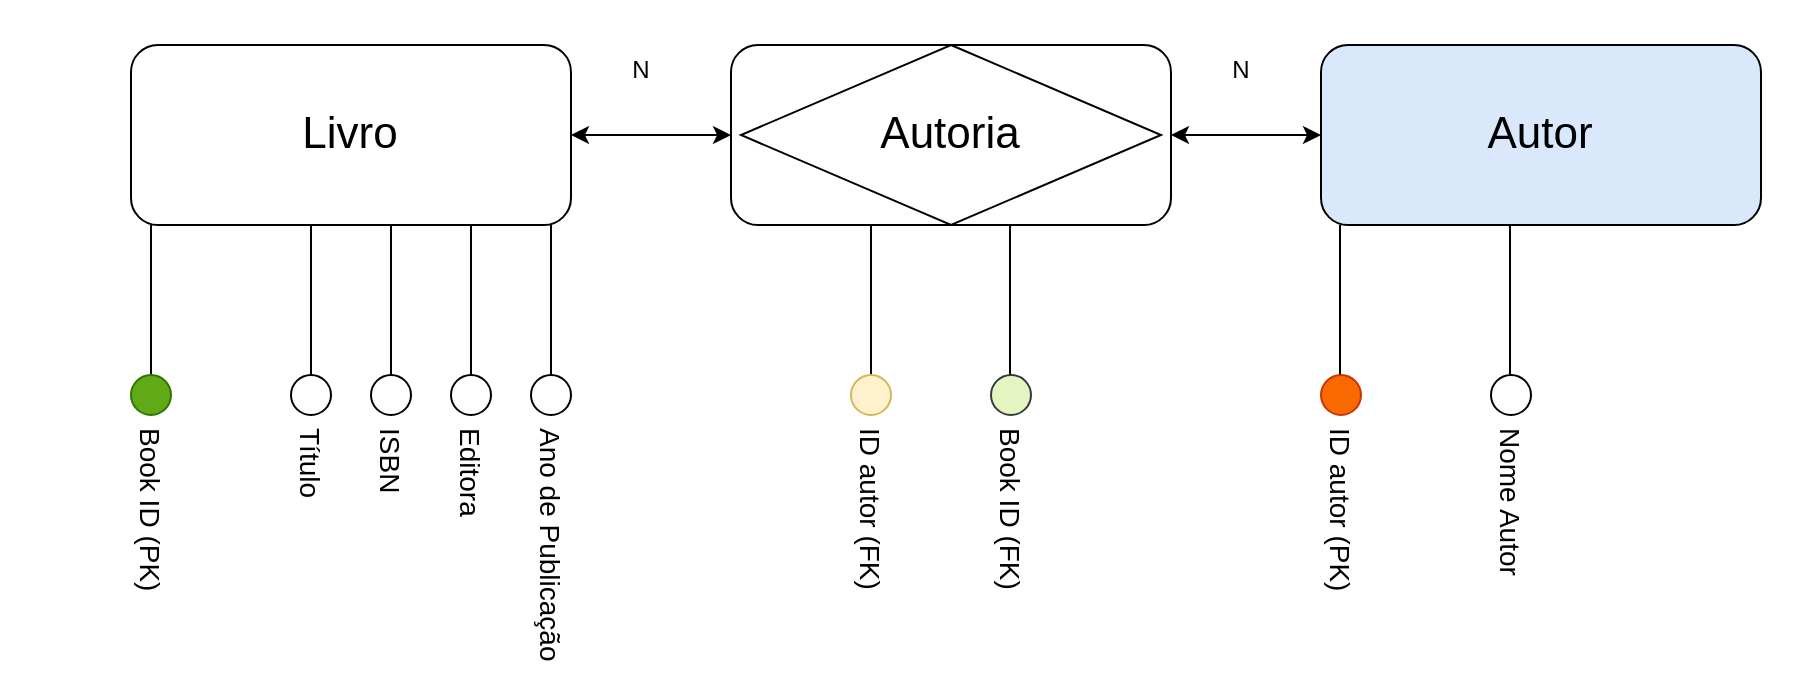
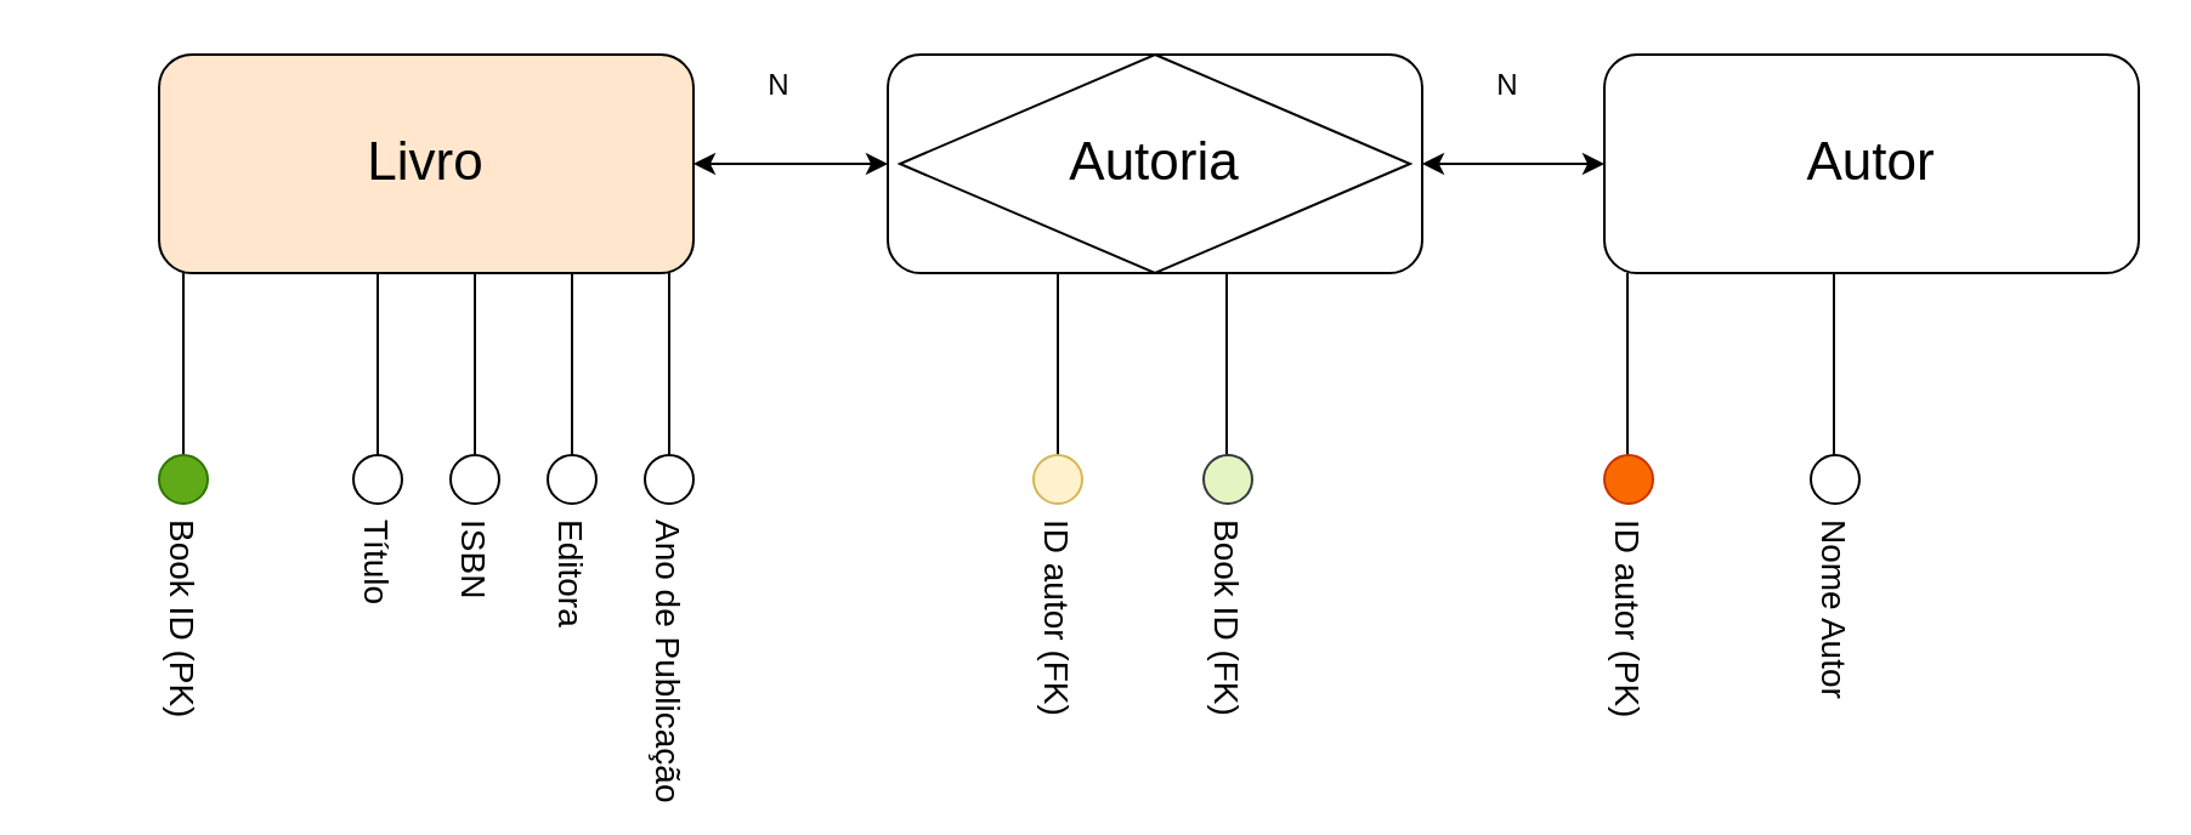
  <mxCell id="0" />
  <mxCell id="1" parent="0" />
- <mxCell id="2" value="&lt;font style=&quot;font-size: 22px;&quot;&gt;Livro&lt;/font&gt;" style="rounded=1;whiteSpace=wrap;html=1;" parent="1" vertex="1"><mxGeometry x="65" y="22" width="220" height="90" as="geometry" /></mxCell>
+ <mxCell id="2" value="&lt;font style=&quot;font-size: 22px;&quot;&gt;Livro&lt;/font&gt;" style="rounded=1;whiteSpace=wrap;html=1;fillColor=#ffe6cc;" parent="1" vertex="1"><mxGeometry x="65" y="22" width="220" height="90" as="geometry" /></mxCell>
  <mxCell id="3" value="" style="endArrow=classic;startArrow=classic;html=1;rounded=0;exitX=1;exitY=0.5;exitDx=0;exitDy=0;entryX=0;entryY=0.5;entryDx=0;entryDy=0;" parent="1" source="2" edge="1" target="23"><mxGeometry width="50" height="50" relative="1" as="geometry"><mxPoint x="395" y="157" as="sourcePoint" /><mxPoint x="345" y="67" as="targetPoint" /></mxGeometry></mxCell>
  <mxCell id="4" value="" style="endArrow=classic;startArrow=classic;html=1;rounded=0;entryX=0;entryY=0.5;entryDx=0;entryDy=0;exitX=1;exitY=0.5;exitDx=0;exitDy=0;" parent="1" edge="1" target="5" source="23"><mxGeometry width="50" height="50" relative="1" as="geometry"><mxPoint x="590" y="67" as="sourcePoint" /><mxPoint x="660" y="66.5" as="targetPoint" /></mxGeometry></mxCell>
- <mxCell id="5" value="&lt;font style=&quot;font-size: 22px;&quot;&gt;Autor&lt;/font&gt;" style="rounded=1;whiteSpace=wrap;html=1;fillColor=#dae8fc;" parent="1" vertex="1"><mxGeometry x="660" y="22" width="220" height="90" as="geometry" /></mxCell>
+ <mxCell id="5" value="&lt;font style=&quot;font-size: 22px;&quot;&gt;Autor&lt;/font&gt;" style="rounded=1;whiteSpace=wrap;html=1;" parent="1" vertex="1"><mxGeometry x="660" y="22" width="220" height="90" as="geometry" /></mxCell>
  <mxCell id="6" value="" style="endArrow=none;html=1;rounded=0;entryX=0;entryY=1;entryDx=0;entryDy=0;" parent="1" edge="1"><mxGeometry width="50" height="50" relative="1" as="geometry"><mxPoint x="275" y="187" as="sourcePoint" /><mxPoint x="275" y="112" as="targetPoint" /></mxGeometry></mxCell>
  <mxCell id="7" value="" style="endArrow=none;html=1;rounded=0;entryX=0;entryY=1;entryDx=0;entryDy=0;" parent="1" edge="1"><mxGeometry width="50" height="50" relative="1" as="geometry"><mxPoint x="155" y="187" as="sourcePoint" /><mxPoint x="155" y="112" as="targetPoint" /></mxGeometry></mxCell>
  <mxCell id="8" value="" style="endArrow=none;html=1;rounded=0;entryX=0;entryY=1;entryDx=0;entryDy=0;" parent="1" edge="1"><mxGeometry width="50" height="50" relative="1" as="geometry"><mxPoint x="195" y="187" as="sourcePoint" /><mxPoint x="195" y="112" as="targetPoint" /></mxGeometry></mxCell>
  <mxCell id="9" value="" style="endArrow=none;html=1;rounded=0;" parent="1" edge="1"><mxGeometry width="50" height="50" relative="1" as="geometry"><mxPoint x="235" y="187" as="sourcePoint" /><mxPoint x="235" y="112" as="targetPoint" /></mxGeometry></mxCell>
  <mxCell id="10" value="" style="endArrow=none;html=1;rounded=0;entryX=0;entryY=1;entryDx=0;entryDy=0;" parent="1" edge="1"><mxGeometry width="50" height="50" relative="1" as="geometry"><mxPoint x="75" y="187" as="sourcePoint" /><mxPoint x="75" y="112" as="targetPoint" /></mxGeometry></mxCell>
  <mxCell id="11" value="" style="endArrow=none;html=1;rounded=0;entryX=0;entryY=1;entryDx=0;entryDy=0;" parent="1" edge="1"><mxGeometry width="50" height="50" relative="1" as="geometry"><mxPoint x="669.5" y="187" as="sourcePoint" /><mxPoint x="669.5" y="112" as="targetPoint" /></mxGeometry></mxCell>
  <mxCell id="12" value="" style="ellipse;whiteSpace=wrap;html=1;aspect=fixed;fillColor=#60a917;strokeColor=#2D7600;fontColor=#ffffff;" parent="1" vertex="1"><mxGeometry x="65" y="187" width="20" height="20" as="geometry" /></mxCell>
  <mxCell id="13" value="" style="ellipse;whiteSpace=wrap;html=1;aspect=fixed;" parent="1" vertex="1"><mxGeometry x="145" y="187" width="20" height="20" as="geometry" /></mxCell>
  <mxCell id="14" value="" style="ellipse;whiteSpace=wrap;html=1;aspect=fixed;" parent="1" vertex="1"><mxGeometry x="185" y="187" width="20" height="20" as="geometry" /></mxCell>
  <mxCell id="15" value="" style="ellipse;whiteSpace=wrap;html=1;aspect=fixed;" parent="1" vertex="1"><mxGeometry x="225" y="187" width="20" height="20" as="geometry" /></mxCell>
  <mxCell id="16" value="" style="ellipse;whiteSpace=wrap;html=1;aspect=fixed;" parent="1" vertex="1"><mxGeometry x="265" y="187" width="20" height="20" as="geometry" /></mxCell>
  <mxCell id="17" value="" style="ellipse;whiteSpace=wrap;html=1;aspect=fixed;fillColor=#fa6800;fontColor=#000000;strokeColor=#C73500;" parent="1" vertex="1"><mxGeometry x="660" y="187" width="20" height="20" as="geometry" /></mxCell>
  <mxCell id="18" value="&lt;font style=&quot;font-size: 14px;&quot;&gt;Book ID (PK)&lt;/font&gt;" style="text;html=1;strokeColor=none;fillColor=none;align=left;verticalAlign=middle;whiteSpace=wrap;rounded=0;rotation=90;" parent="1" vertex="1"><mxGeometry x="20" y="252" width="110" height="30" as="geometry" /></mxCell>
  <mxCell id="19" value="&lt;font style=&quot;font-size: 14px;&quot;&gt;Título&lt;br&gt;&lt;/font&gt;" style="text;html=1;strokeColor=none;fillColor=none;align=left;verticalAlign=middle;whiteSpace=wrap;rounded=0;rotation=90;" parent="1" vertex="1"><mxGeometry x="100" y="252" width="110" height="30" as="geometry" /></mxCell>
  <mxCell id="20" value="&lt;font style=&quot;font-size: 14px;&quot;&gt;ISBN&lt;/font&gt;" style="text;html=1;strokeColor=none;fillColor=none;align=left;verticalAlign=middle;whiteSpace=wrap;rounded=0;rotation=90;" parent="1" vertex="1"><mxGeometry x="140" y="252" width="110" height="30" as="geometry" /></mxCell>
  <mxCell id="21" value="&lt;font style=&quot;font-size: 14px;&quot;&gt;Editora&lt;br&gt;&lt;/font&gt;" style="text;html=1;strokeColor=none;fillColor=none;align=left;verticalAlign=middle;whiteSpace=wrap;rounded=0;rotation=90;" parent="1" vertex="1"><mxGeometry x="180" y="252" width="110" height="30" as="geometry" /></mxCell>
  <mxCell id="22" value="&lt;font style=&quot;font-size: 14px;&quot;&gt;Ano de Publicação&lt;/font&gt;" style="text;html=1;strokeColor=none;fillColor=none;align=left;verticalAlign=middle;whiteSpace=wrap;rounded=0;rotation=90;" parent="1" vertex="1"><mxGeometry x="210" y="262" width="130" height="30" as="geometry" /></mxCell>
  <mxCell id="23" value="&lt;span style=&quot;font-size: 22px;&quot;&gt;Autoria&lt;/span&gt;" style="rounded=1;whiteSpace=wrap;html=1;" parent="1" vertex="1"><mxGeometry x="365" y="22" width="220" height="90" as="geometry" /></mxCell>
  <mxCell id="24" value="&lt;font style=&quot;font-size: 14px;&quot;&gt;ID autor (PK)&lt;/font&gt;" style="text;html=1;strokeColor=none;fillColor=none;align=left;verticalAlign=middle;whiteSpace=wrap;rounded=0;rotation=90;" parent="1" vertex="1"><mxGeometry x="615" y="252" width="110" height="30" as="geometry" /></mxCell>
  <mxCell id="25" value="" style="endArrow=none;html=1;rounded=0;entryX=0;entryY=1;entryDx=0;entryDy=0;" parent="1" edge="1"><mxGeometry width="50" height="50" relative="1" as="geometry"><mxPoint x="754.5" y="187" as="sourcePoint" /><mxPoint x="754.5" y="112" as="targetPoint" /></mxGeometry></mxCell>
  <mxCell id="26" value="" style="ellipse;whiteSpace=wrap;html=1;aspect=fixed;" parent="1" vertex="1"><mxGeometry x="745" y="187" width="20" height="20" as="geometry" /></mxCell>
  <mxCell id="27" value="&lt;font style=&quot;font-size: 14px;&quot;&gt;Nome Autor&lt;/font&gt;" style="text;html=1;strokeColor=none;fillColor=none;align=left;verticalAlign=middle;whiteSpace=wrap;rounded=0;rotation=90;" parent="1" vertex="1"><mxGeometry x="700" y="252" width="110" height="30" as="geometry" /></mxCell>
  <mxCell id="28" value="" style="endArrow=none;html=1;rounded=0;entryX=0;entryY=1;entryDx=0;entryDy=0;" parent="1" edge="1"><mxGeometry width="50" height="50" relative="1" as="geometry"><mxPoint x="504.5" y="187" as="sourcePoint" /><mxPoint x="504.5" y="112" as="targetPoint" /></mxGeometry></mxCell>
  <mxCell id="29" value="" style="ellipse;whiteSpace=wrap;html=1;aspect=fixed;fillColor=#e5f5c2;strokeColor=#36393d;" parent="1" vertex="1"><mxGeometry x="495" y="187" width="20" height="20" as="geometry" /></mxCell>
  <mxCell id="30" value="&lt;font style=&quot;font-size: 14px;&quot;&gt;Book ID (FK)&lt;/font&gt;" style="text;html=1;strokeColor=none;fillColor=none;align=left;verticalAlign=middle;whiteSpace=wrap;rounded=0;rotation=90;" parent="1" vertex="1"><mxGeometry x="450" y="252" width="110" height="30" as="geometry" /></mxCell>
  <mxCell id="31" value="" style="endArrow=none;html=1;rounded=0;entryX=0;entryY=1;entryDx=0;entryDy=0;" parent="1" edge="1"><mxGeometry width="50" height="50" relative="1" as="geometry"><mxPoint x="435" y="187" as="sourcePoint" /><mxPoint x="435" y="112" as="targetPoint" /></mxGeometry></mxCell>
  <mxCell id="32" value="" style="ellipse;whiteSpace=wrap;html=1;aspect=fixed;fillColor=#fff2cc;strokeColor=#d6b656;" parent="1" vertex="1"><mxGeometry x="425" y="187" width="20" height="20" as="geometry" /></mxCell>
  <mxCell id="33" value="&lt;font style=&quot;font-size: 14px;&quot;&gt;ID autor (FK)&lt;/font&gt;" style="text;html=1;strokeColor=none;fillColor=none;align=left;verticalAlign=middle;whiteSpace=wrap;rounded=0;rotation=90;" parent="1" vertex="1"><mxGeometry x="380" y="252" width="110" height="30" as="geometry" /></mxCell>
  <mxCell id="34" value="N" style="text;html=1;align=center;verticalAlign=middle;resizable=0;points=[];autosize=1;strokeColor=none;fillColor=none;" vertex="1" parent="1"><mxGeometry x="605" y="20" width="30" height="30" as="geometry" /></mxCell>
  <mxCell id="35" value="N" style="text;html=1;align=center;verticalAlign=middle;resizable=0;points=[];autosize=1;strokeColor=none;fillColor=none;" vertex="1" parent="1"><mxGeometry x="305" y="20" width="30" height="30" as="geometry" /></mxCell>
  <mxCell id="36" value="&lt;font style=&quot;font-size: 22px;&quot;&gt;Autoria&lt;/font&gt;" style="rhombus;whiteSpace=wrap;html=1;" vertex="1" parent="1"><mxGeometry x="370" y="22" width="210" height="90" as="geometry" /></mxCell>
